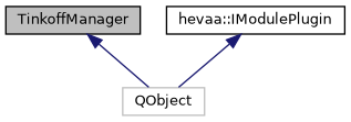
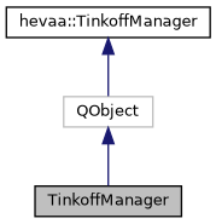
  digraph {
    node [color=black fillcolor=white fontname=Helvetica fontsize=10 shape=record style=filled]
    edge [color=midnightblue dir=back fontname=Helvetica fontsize=10 labelfontname=Helvetica labelfontsize=10 style=solid]
    n1 [fillcolor=grey75 fontcolor=black height=0.2 label=TinkoffManager width=0.4]
    n2 [color=grey75 height=0.2 label=QObject width=0.4]
-   n3 [height=0.2 label="hevaa::IModulePlugin" width=0.4]
-   n1 -> n2
+   n3 [height=0.2 label="hevaa::TinkoffManager" width=0.4]
+   n2 -> n1
    n3 -> n2
  }
